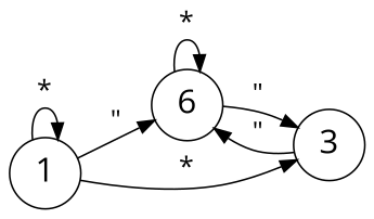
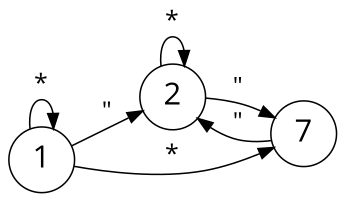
  digraph {
    fontname="Open Sans"
    rankdir=LR
    node [fontname="Open Sans" fontsize=20 shape=circle]
    edge [fontname="Open Sans" fontsize=16]
    1
-   2 [label=6]
-   3
+   2
+   3 [label=7]
    1 -> 1 [label="*"]
    1 -> 2 [label="\""]
    1 -> 3 [label="*"]
    2 -> 2 [label="*"]
    2 -> 3 [label="\""]
    3 -> 2 [label="\""]
  }
